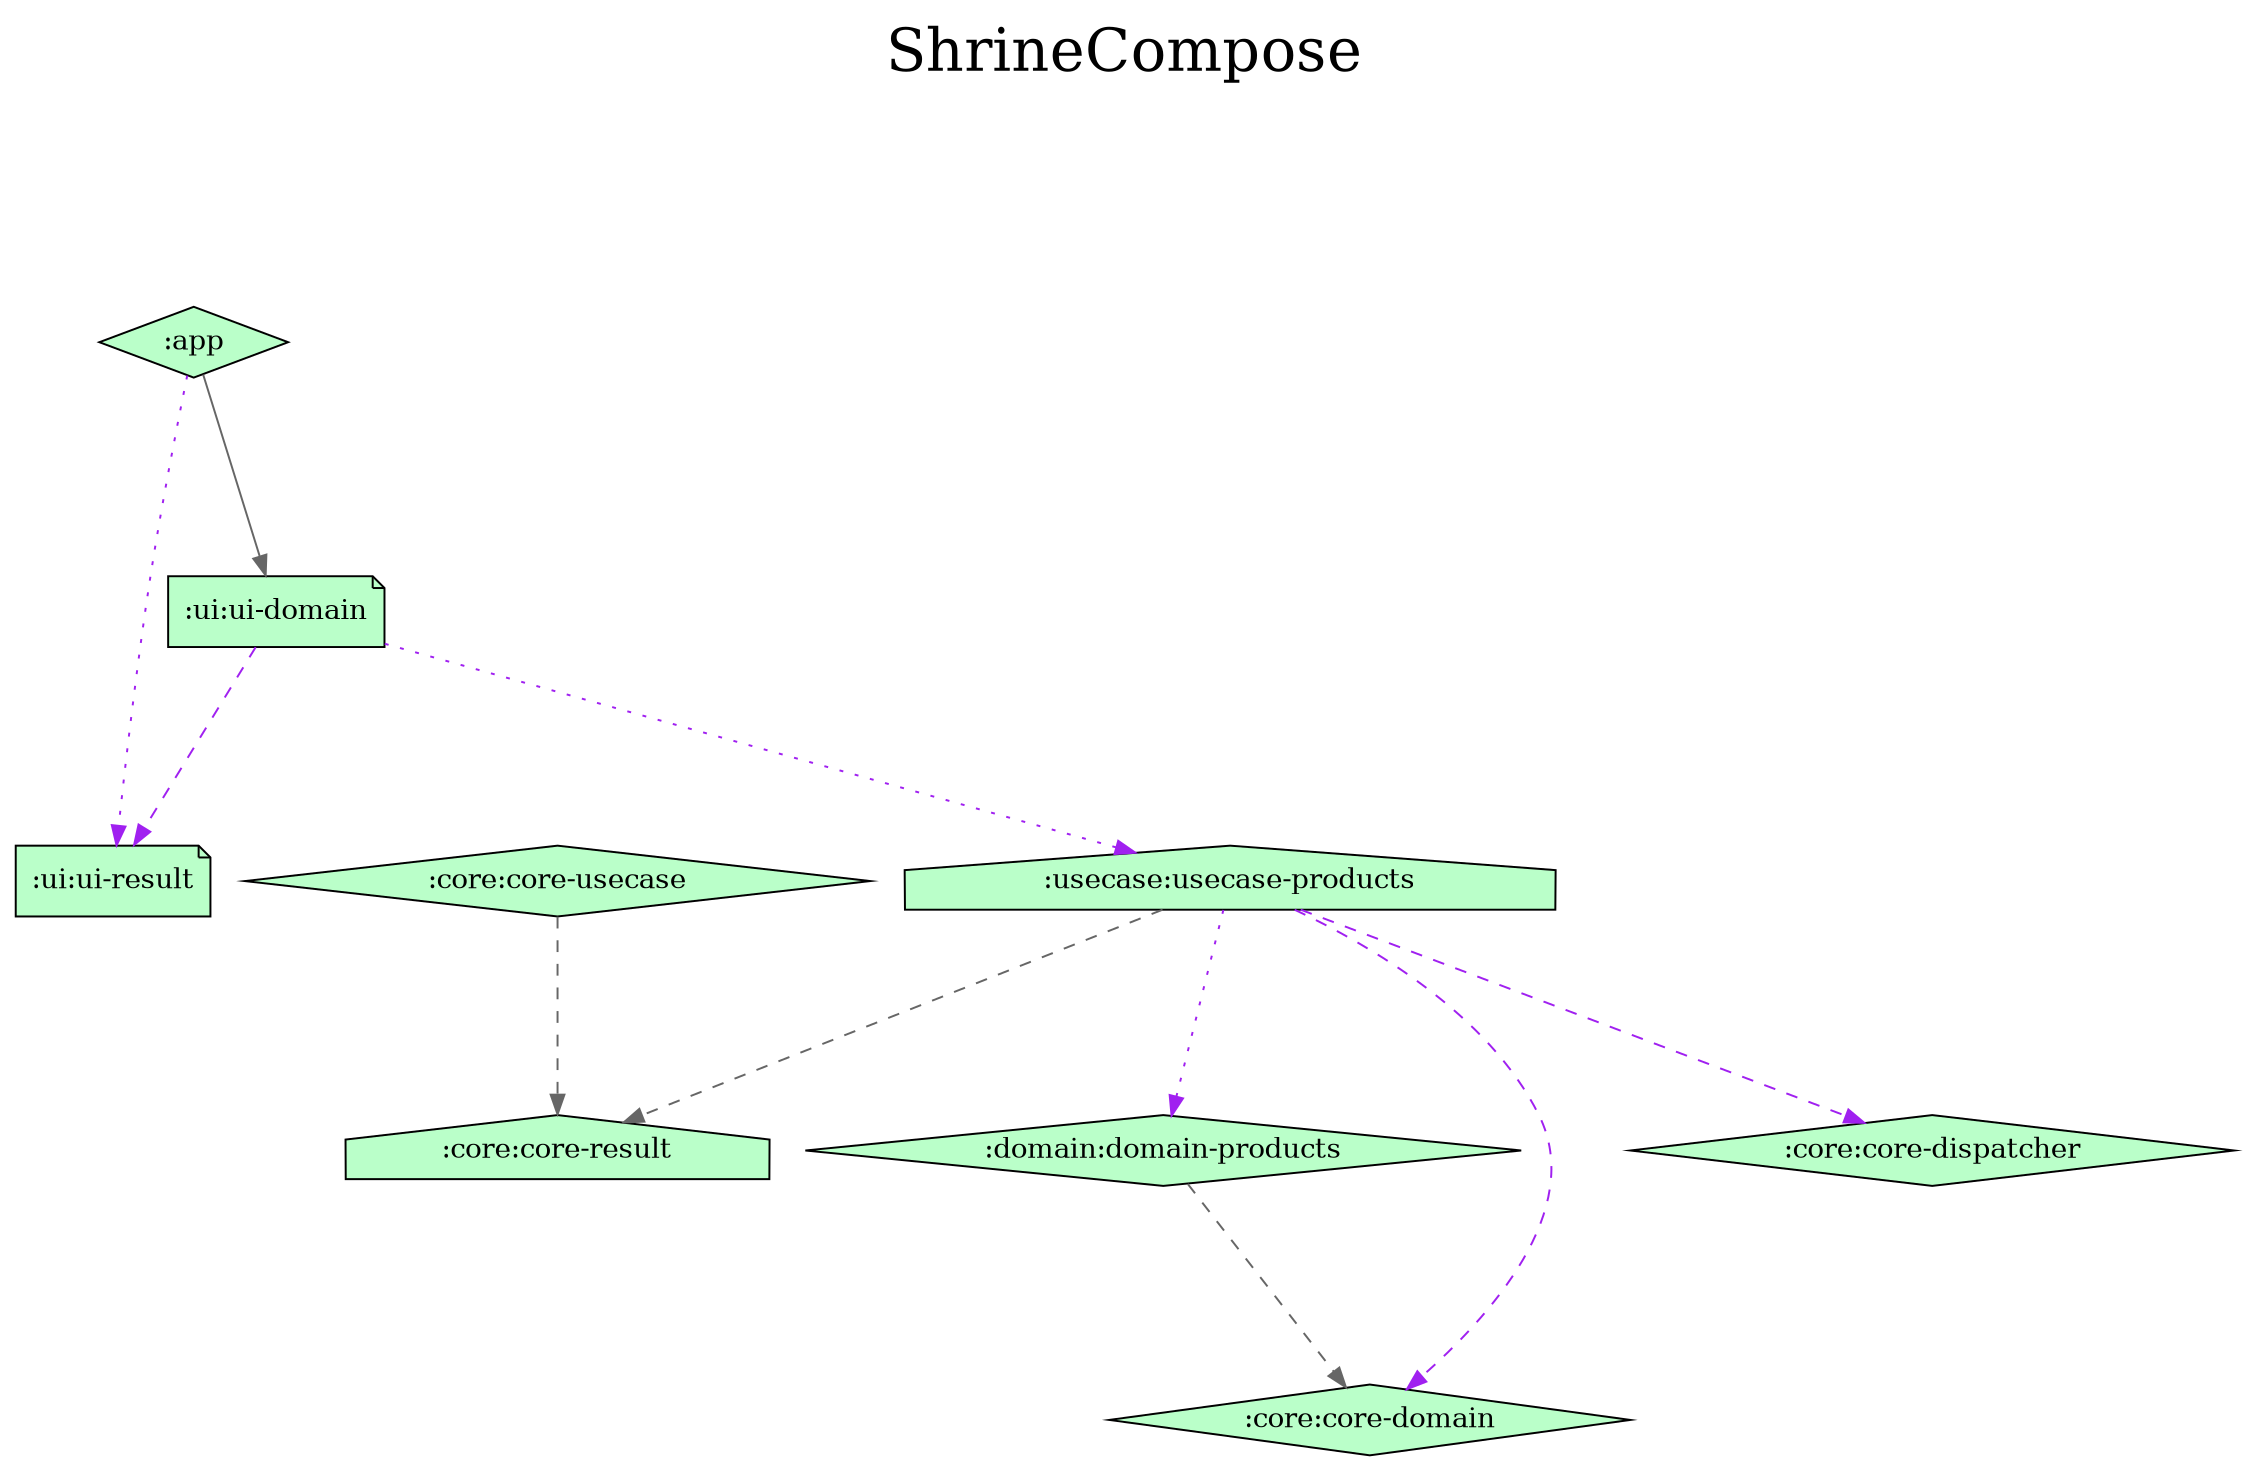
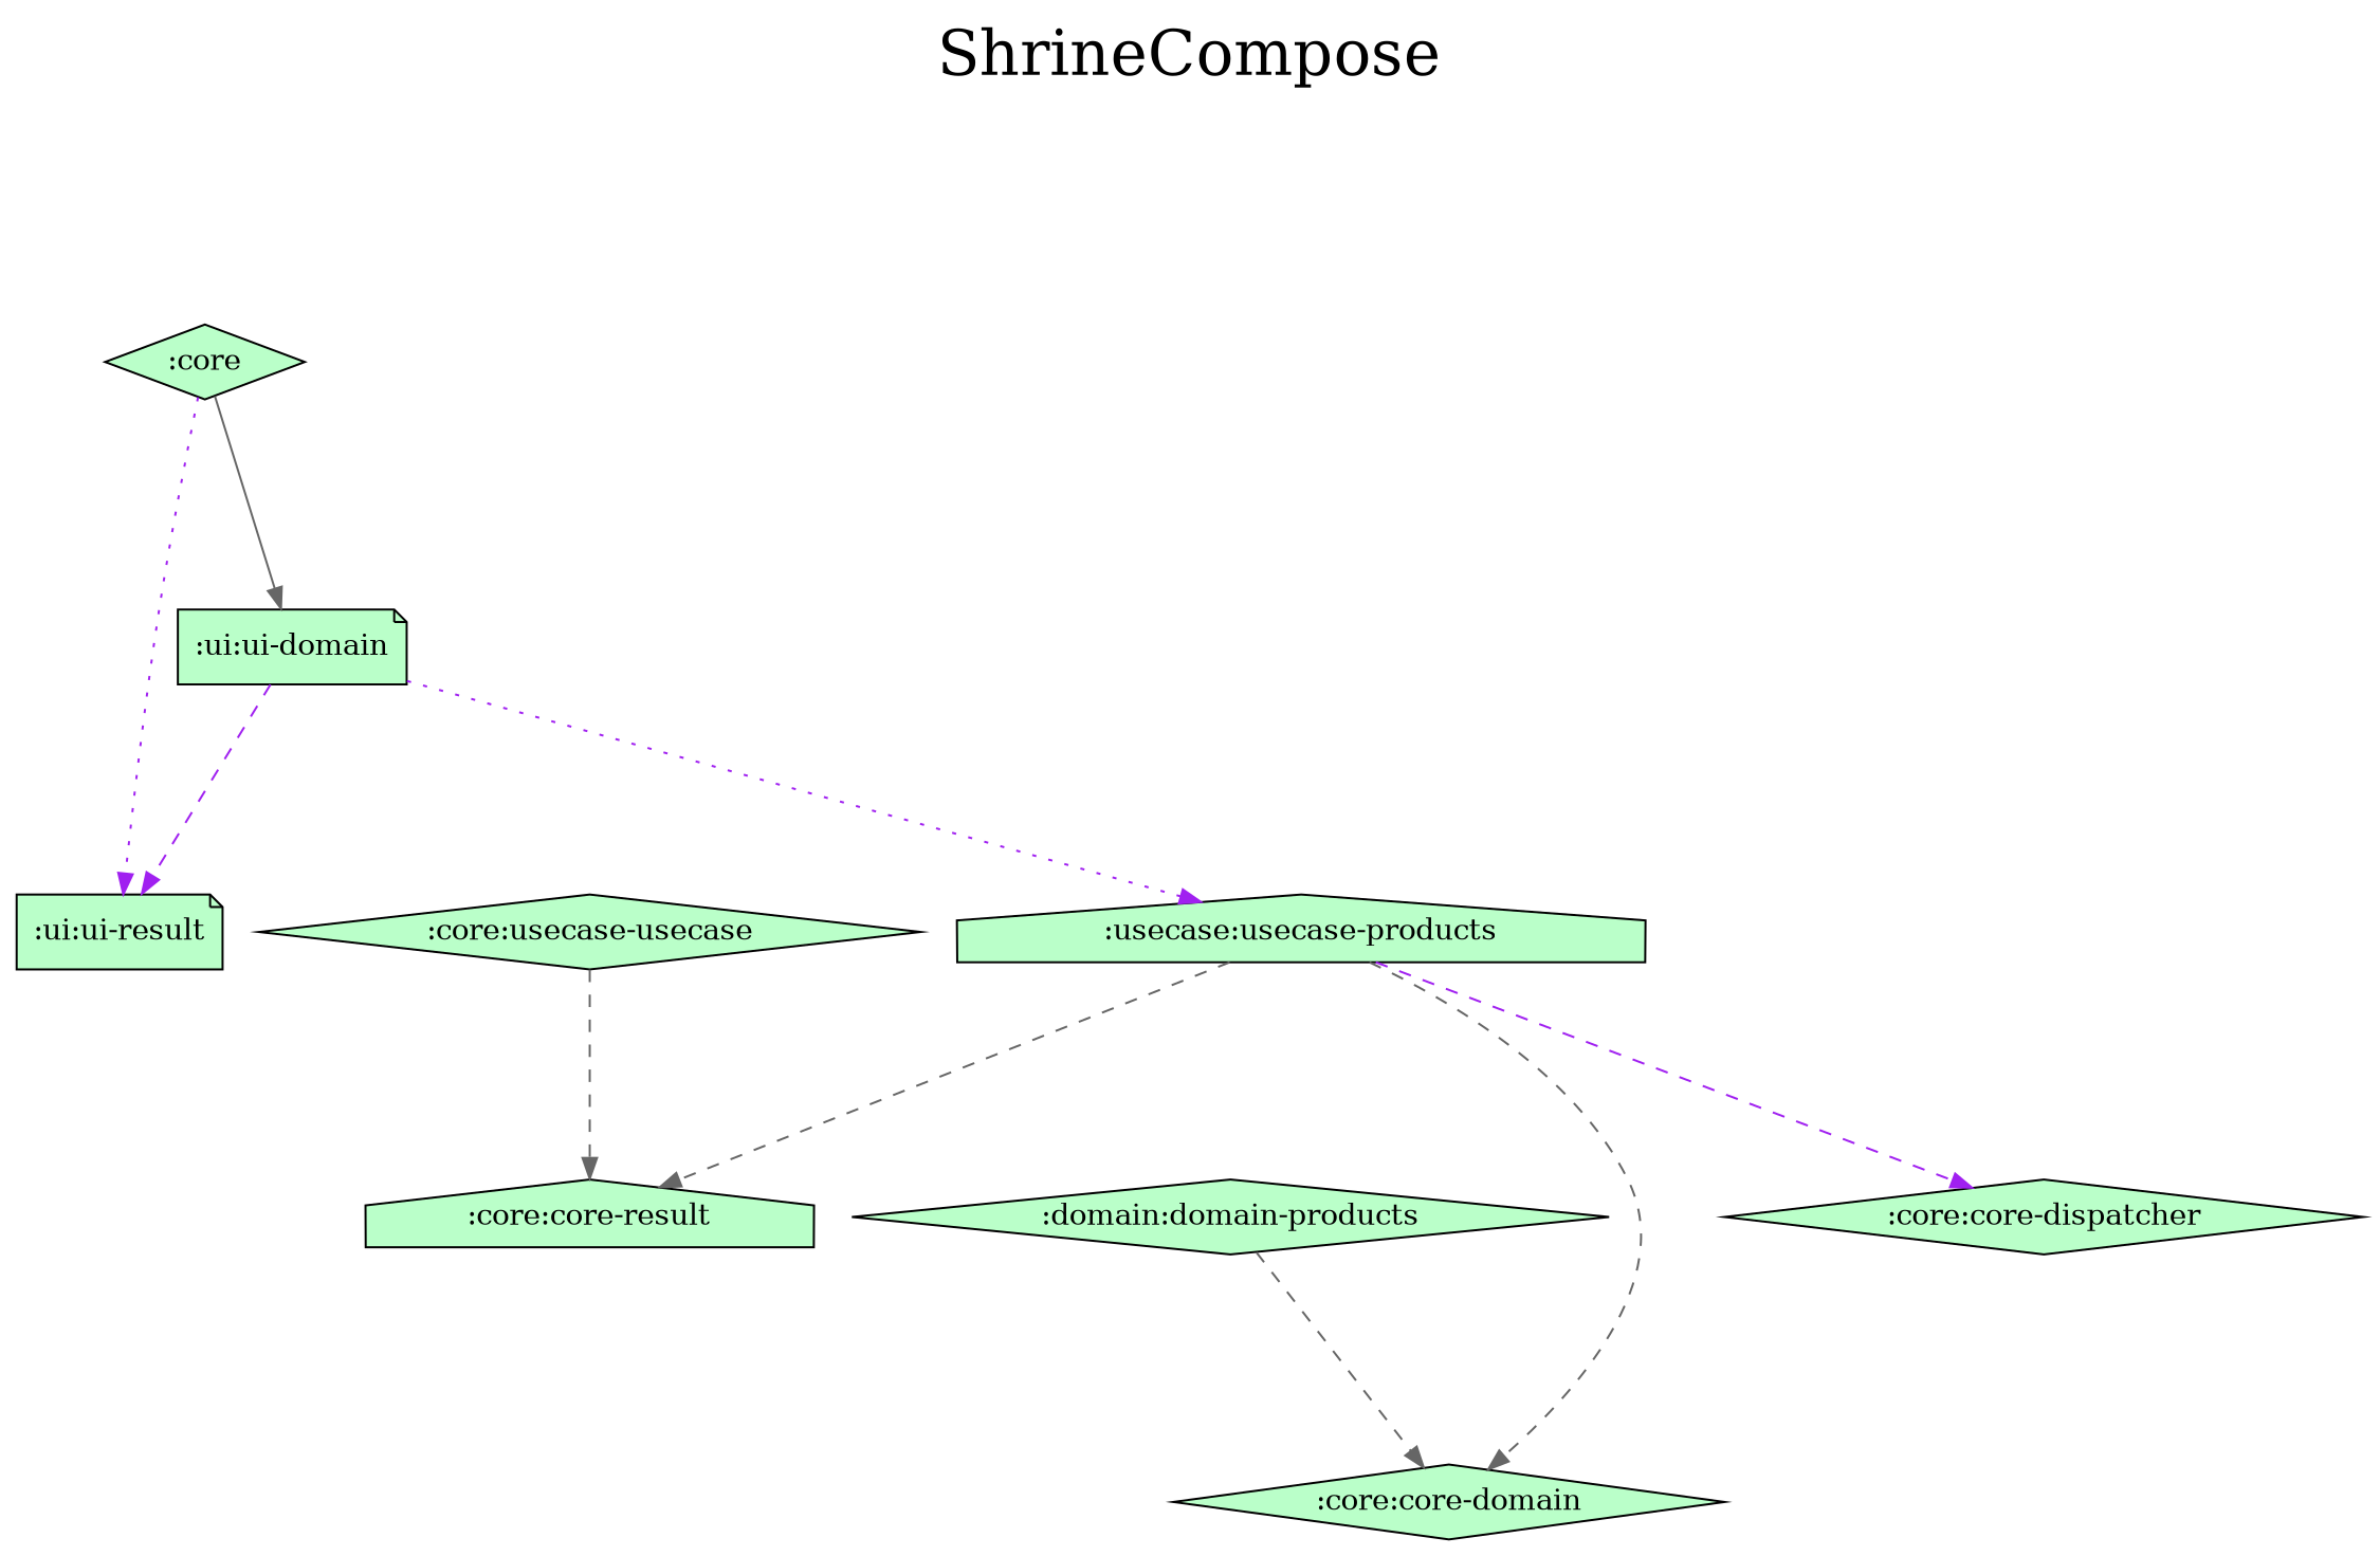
  digraph {
    fontsize=30
    label="ShrineCompose\n "
    labelloc=t
    rankdir=TB
    ranksep=1.4
    node [fillcolor="#baffc9" shape=diamond style=filled]
    edge [color=purple style=dashed]
-   ":app"
+   ":app" [label=":core"]
    n2 [label=":ui:ui-result" shape=note]
    n3 [label=":ui:ui-domain" shape=note]
    ":usecase:usecase-products" [shape=house]
    ":core:core-result" [shape=house]
-   ":core:core-usecase"
+   ":core:core-usecase" [label=":core:usecase-usecase"]
    ":domain:domain-products"
    ":core:core-domain"
    ":core:core-dispatcher"
    subgraph sub_1 {
      rank=same
      ":app"
    }
    ":app" -> n2 [style=dotted]
    ":app" -> n3 [color=gray40 style=solid]
    n3 -> n2
    n3 -> ":usecase:usecase-products" [style=dotted]
    ":usecase:usecase-products" -> ":core:core-result" [color=gray40]
-   ":usecase:usecase-products" -> ":domain:domain-products" [style=dotted]
-   ":usecase:usecase-products" -> ":core:core-domain"
+   ":usecase:usecase-products" -> ":core:core-domain" [color=gray40]
    ":usecase:usecase-products" -> ":core:core-dispatcher"
    ":core:core-usecase" -> ":core:core-result" [color=gray40]
    ":domain:domain-products" -> ":core:core-domain" [color=gray40]
  }
